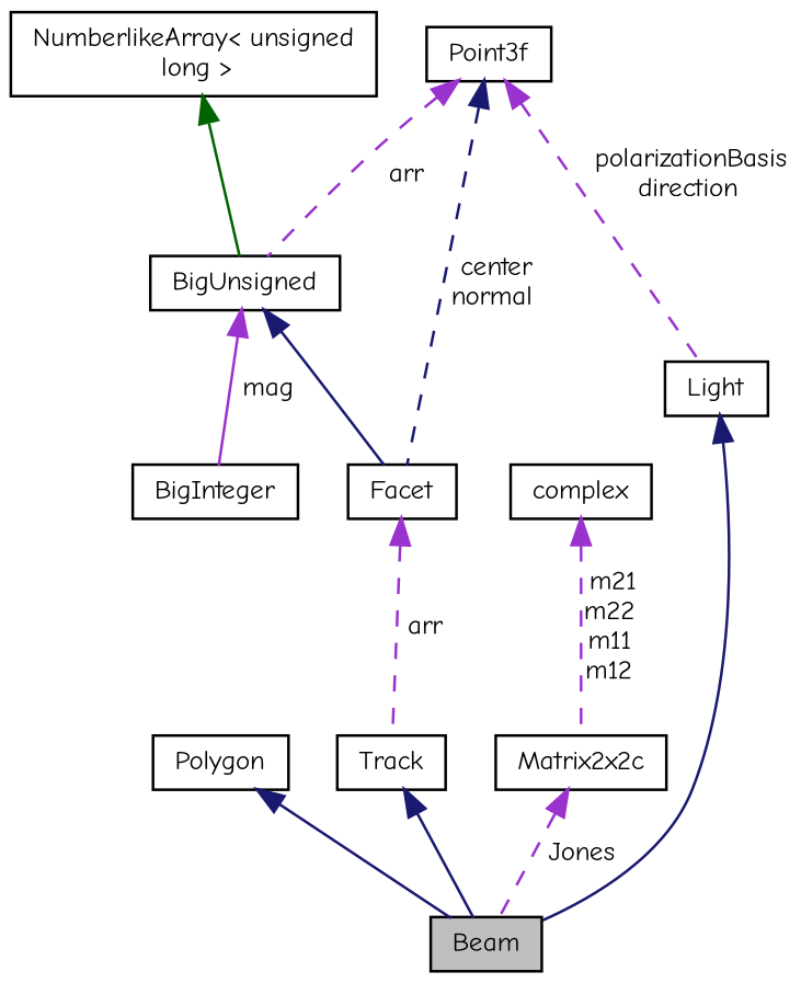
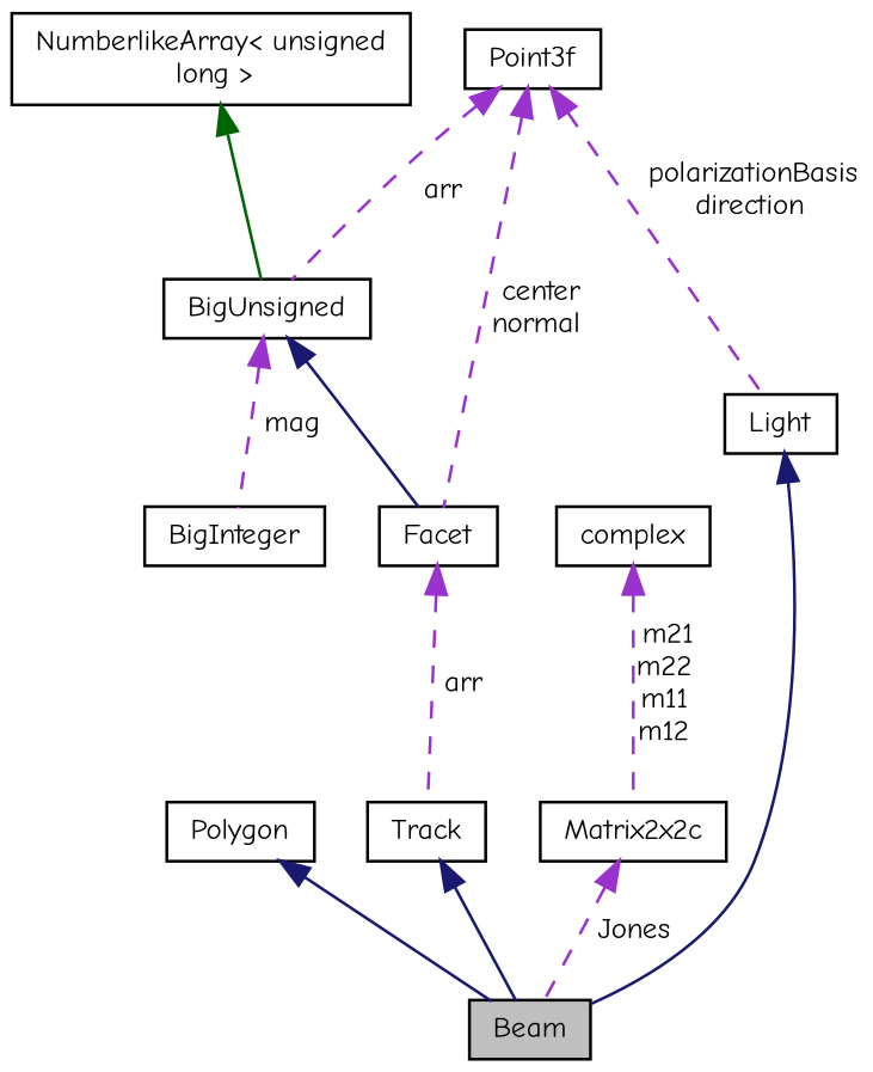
  digraph {
    fontname="Comic Neue"
    node [color=black fillcolor=white fontname="Comic Neue" fontsize=10 shape=record style=filled]
    edge [color=darkorchid3 dir=back fontname="Comic Neue" fontsize=10 labelfontname=Helvetica labelfontsize=10 style=dashed]
    n1 [fillcolor=grey75 fontcolor=black height=0.2 label=Beam width=0.4]
    n2 [height=0.2 label=Polygon width=0.4]
    n3 [height=0.2 label=Facet width=0.4]
    n4 [height=0.2 label=Track width=0.4]
    n5 [height=0.2 label=Point3f width=0.4]
    n6 [height=0.2 label=Light width=0.4]
    n7 [height=0.2 label=BigUnsigned width=0.4]
    n8 [height=0.2 label=BigInteger width=0.4]
    n9 [height=0.2 label="NumberlikeArray\< unsigned\l long \>" width=0.4]
    n10 [height=0.2 label=Matrix2x2c width=0.4]
    n11 [height=0.2 label=complex width=0.4]
    n2 -> n1 [color=midnightblue style=solid]
    n3 -> n4 [label=" arr"]
    n4 -> n1 [color=midnightblue style=solid]
-   n5 -> n3 [color=midnightblue label=" center\nnormal"]
+   n5 -> n3 [label=" center\nnormal"]
    n5 -> n6 [label=" polarizationBasis\ndirection"]
    n5 -> n7 [label=" arr"]
    n6 -> n1 [color=midnightblue style=solid]
    n7 -> n3 [color=midnightblue style=solid]
-   n7 -> n8 [label=" mag" style=solid]
+   n7 -> n8 [label=" mag"]
    n9 -> n7 [color=darkgreen style=solid]
    n10 -> n1 [label=" Jones"]
    n11 -> n10 [label=" m21\nm22\nm11\nm12"]
  }
